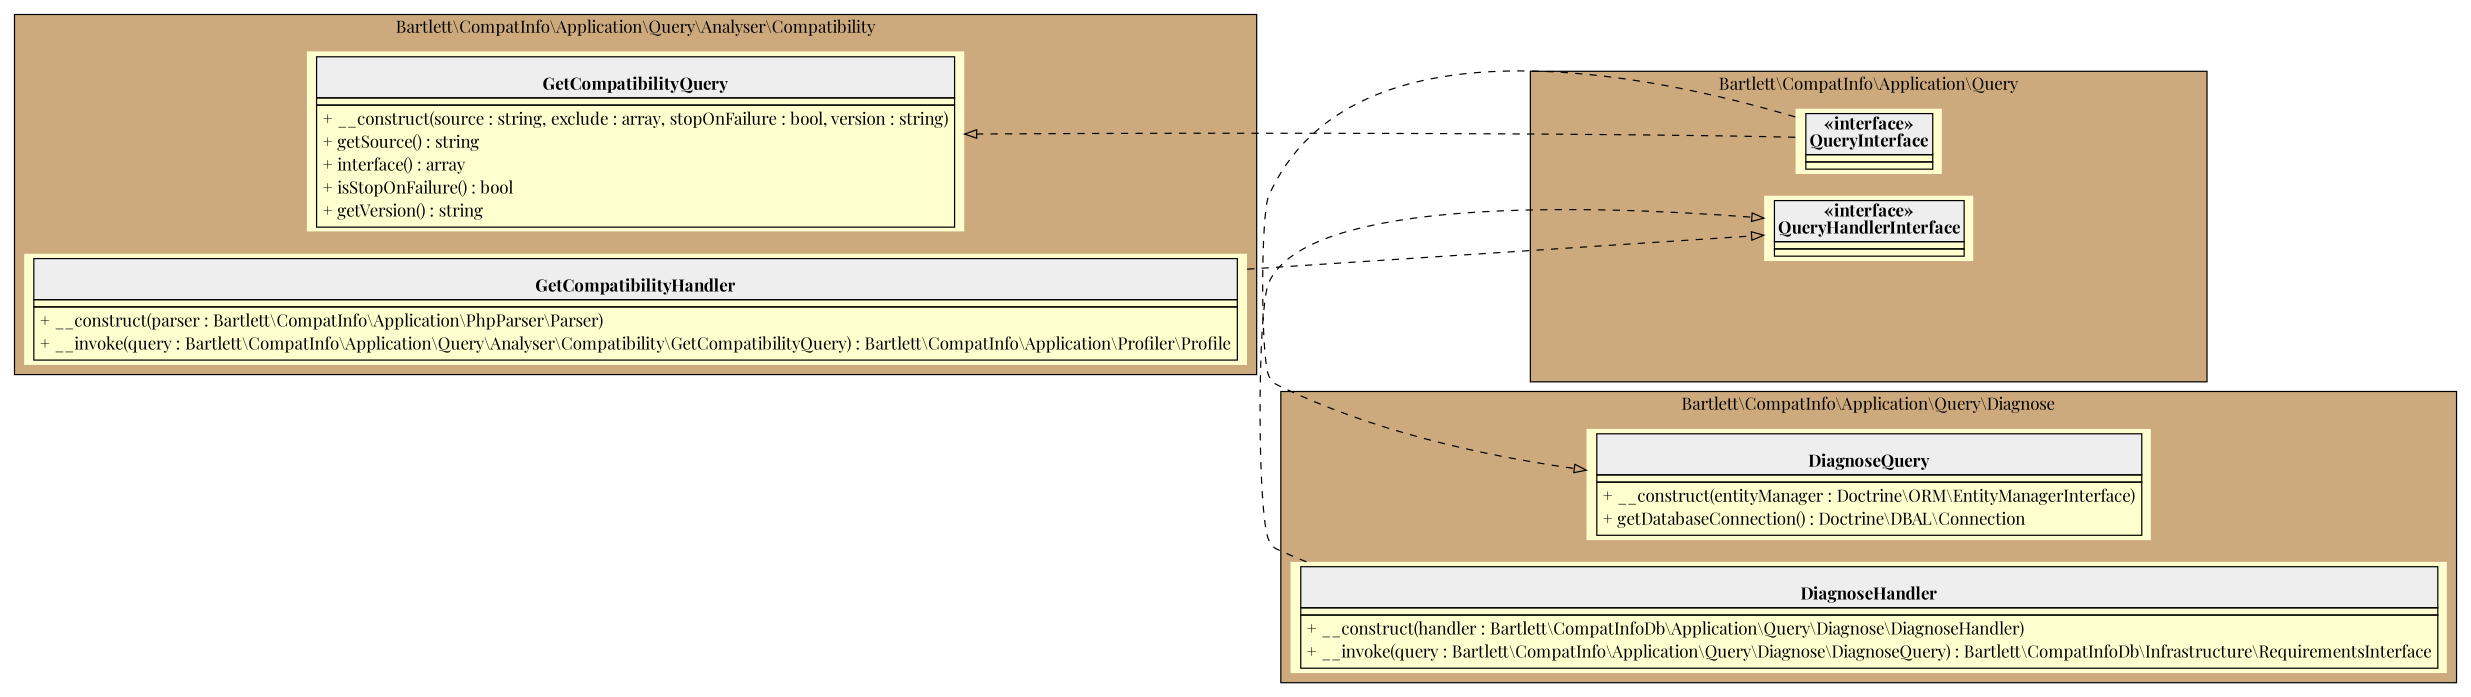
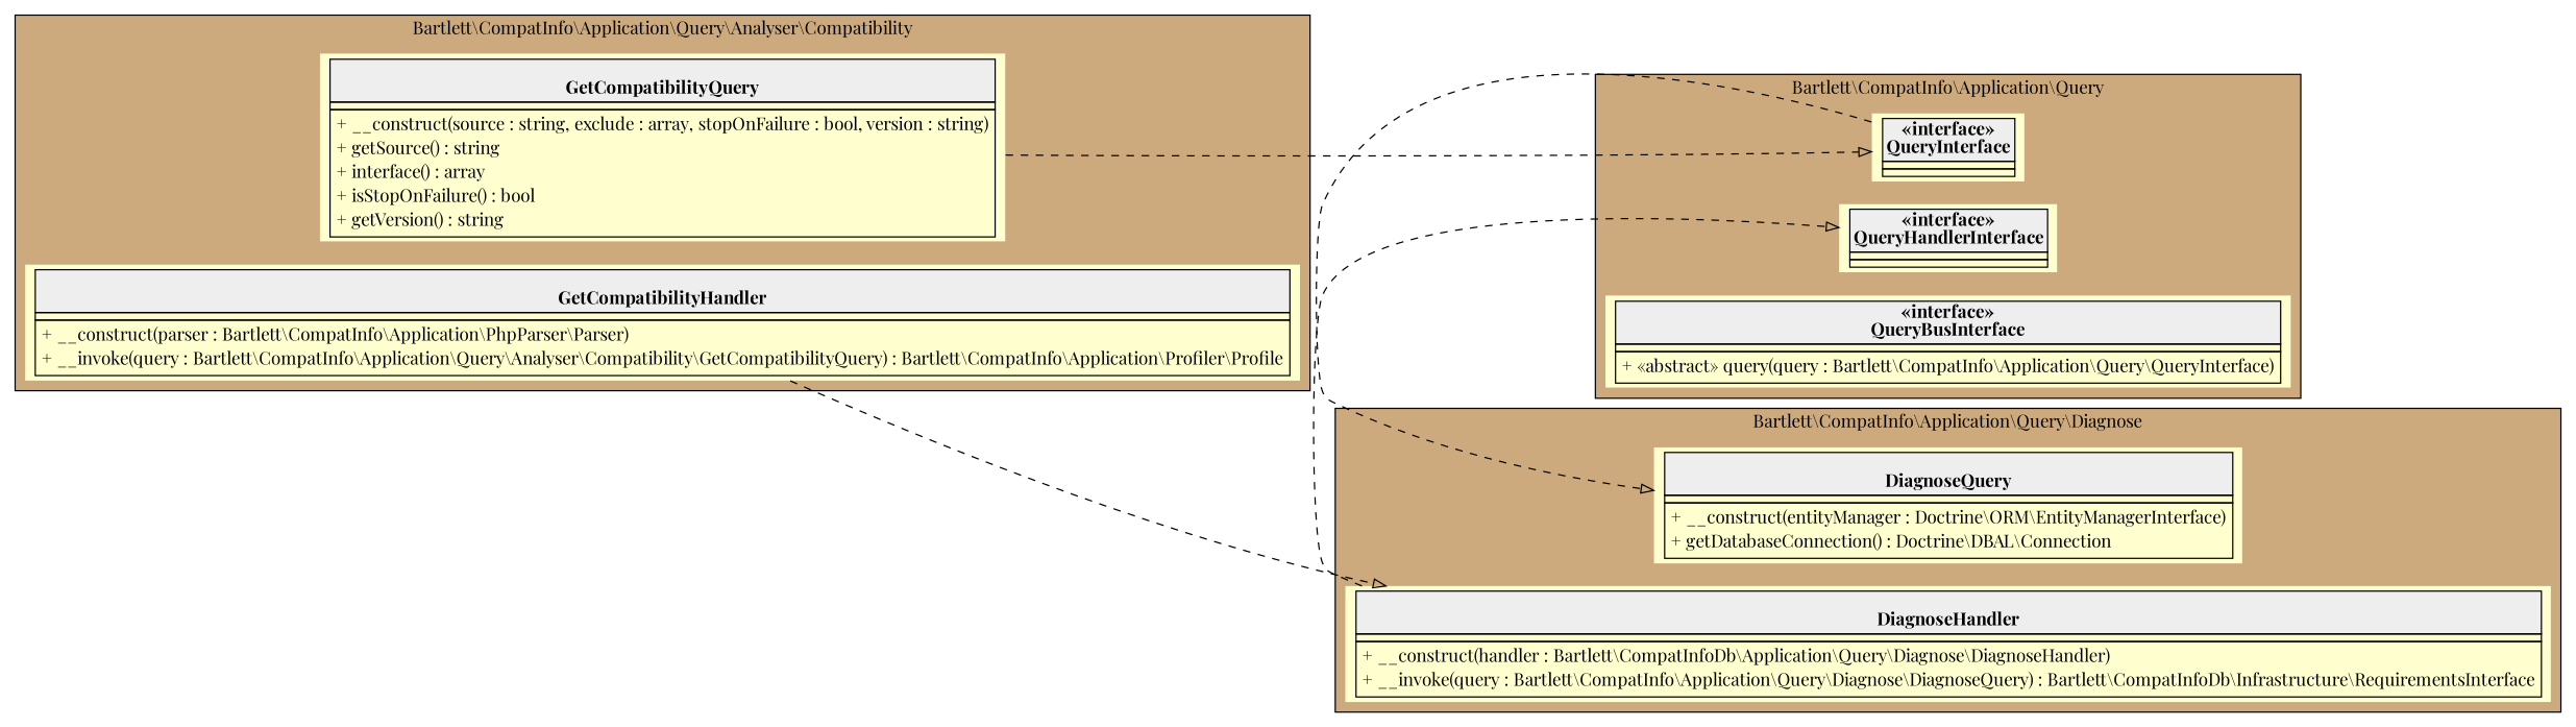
  digraph {
    fontname="Playfair Display"
    rankdir=LR
    node [fillcolor="#FEFECE" fontname="Playfair Display" shape=none style=filled]
    edge [arrowhead=empty fontname="Playfair Display" style=dashed]
    n1 [label=< <table cellspacing="0" border="0" cellborder="1">     <tr><td bgcolor="#eeeeee"><b>«interface»<br/>QueryHandlerInterface</b></td></tr>     <tr><td></td></tr>     <tr><td></td></tr> </table>>]
    n2 [label=< <table cellspacing="0" border="0" cellborder="1">     <tr><td bgcolor="#eeeeee"><b>«interface»<br/>QueryInterface</b></td></tr>     <tr><td></td></tr>     <tr><td></td></tr> </table>>]
+   n3 [label=< <table cellspacing="0" border="0" cellborder="1">     <tr><td bgcolor="#eeeeee"><b>«interface»<br/>QueryBusInterface</b></td></tr>     <tr><td></td></tr>     <tr><td><table border="0" cellspacing="0" cellpadding="2">     <tr><td align="left">+ «abstract» query(query : Bartlett\\CompatInfo\\Application\\Query\\QueryInterface)</td></tr> </table></td></tr> </table>>]
    n4 [label=< <table cellspacing="0" border="0" cellborder="1">     <tr><td bgcolor="#eeeeee"><b><br/>GetCompatibilityHandler</b></td></tr>     <tr><td></td></tr>     <tr><td><table border="0" cellspacing="0" cellpadding="2">     <tr><td align="left">+ __construct(parser : Bartlett\\CompatInfo\\Application\\PhpParser\\Parser)</td></tr>     <tr><td align="left">+ __invoke(query : Bartlett\\CompatInfo\\Application\\Query\\Analyser\\Compatibility\\GetCompatibilityQuery) : Bartlett\\CompatInfo\\Application\\Profiler\\Profile</td></tr> </table></td></tr> </table>>]
    n5 [label=< <table cellspacing="0" border="0" cellborder="1">     <tr><td bgcolor="#eeeeee"><b><br/>GetCompatibilityQuery</b></td></tr>     <tr><td></td></tr>     <tr><td><table border="0" cellspacing="0" cellpadding="2">     <tr><td align="left">+ __construct(source : string, exclude : array, stopOnFailure : bool, version : string)</td></tr>     <tr><td align="left">+ getSource() : string</td></tr>     <tr><td align="left">+ interface() : array</td></tr>     <tr><td align="left">+ isStopOnFailure() : bool</td></tr>     <tr><td align="left">+ getVersion() : string</td></tr> </table></td></tr> </table>>]
    n6 [label=< <table cellspacing="0" border="0" cellborder="1">     <tr><td bgcolor="#eeeeee"><b><br/>DiagnoseHandler</b></td></tr>     <tr><td></td></tr>     <tr><td><table border="0" cellspacing="0" cellpadding="2">     <tr><td align="left">+ __construct(handler : Bartlett\\CompatInfoDb\\Application\\Query\\Diagnose\\DiagnoseHandler)</td></tr>     <tr><td align="left">+ __invoke(query : Bartlett\\CompatInfo\\Application\\Query\\Diagnose\\DiagnoseQuery) : Bartlett\\CompatInfoDb\\Infrastructure\\RequirementsInterface</td></tr> </table></td></tr> </table>>]
    n7 [label=< <table cellspacing="0" border="0" cellborder="1">     <tr><td bgcolor="#eeeeee"><b><br/>DiagnoseQuery</b></td></tr>     <tr><td></td></tr>     <tr><td><table border="0" cellspacing="0" cellpadding="2">     <tr><td align="left">+ __construct(entityManager : Doctrine\\ORM\\EntityManagerInterface)</td></tr>     <tr><td align="left">+ getDatabaseConnection() : Doctrine\\DBAL\\Connection</td></tr> </table></td></tr> </table>>]
    subgraph cluster_1 {
      bgcolor=burlywood3
      label="Bartlett\\CompatInfo\\Application\\Query"
      n1
      n2
+     n3
    }
    subgraph cluster_2 {
      bgcolor=burlywood3
      label="Bartlett\\CompatInfo\\Application\\Query\\Analyser\\Compatibility"
      n4
      n5
    }
    subgraph cluster_3 {
      bgcolor=burlywood3
      label="Bartlett\\CompatInfo\\Application\\Query\\Diagnose"
      n6
      n7
    }
    n2 -> n7
-   n4 -> n1
-   n2 -> n5
+   n4 -> n6
+   n5 -> n2
    n6 -> n1
  }
